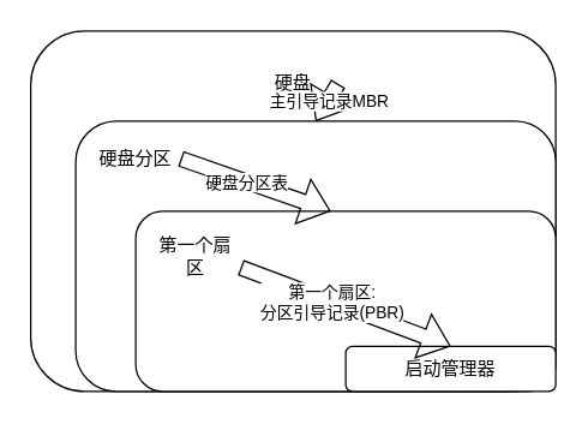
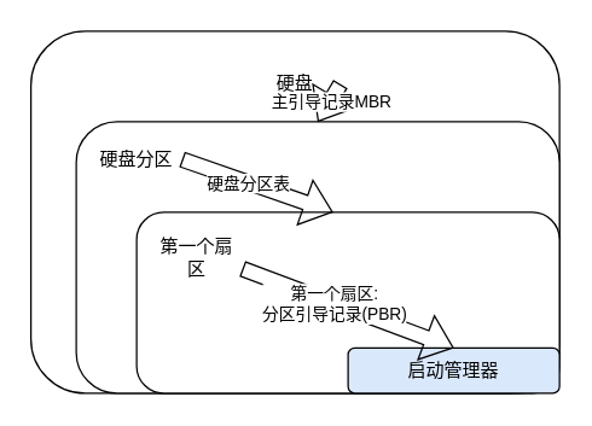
  <mxCell id="0" />
  <mxCell id="1" parent="0" />
  <mxCell id="2" value="" style="rounded=1;whiteSpace=wrap;html=1;" vertex="1" parent="1"><mxGeometry x="20" y="20" width="350" height="240" as="geometry" /></mxCell>
  <mxCell id="3" value="硬盘" style="text;html=1;strokeColor=none;fillColor=none;align=center;verticalAlign=middle;whiteSpace=wrap;rounded=0;" vertex="1" parent="1"><mxGeometry x="165" y="40" width="60" height="30" as="geometry" /></mxCell>
  <mxCell id="4" value="" style="rounded=1;whiteSpace=wrap;html=1;" vertex="1" parent="1"><mxGeometry x="50" y="80" width="320" height="180" as="geometry" /></mxCell>
  <mxCell id="5" value="硬盘分区" style="text;html=1;strokeColor=none;fillColor=none;align=center;verticalAlign=middle;whiteSpace=wrap;rounded=0;" vertex="1" parent="1"><mxGeometry x="60" y="90" width="60" height="30" as="geometry" /></mxCell>
  <mxCell id="6" value="" style="shape=flexArrow;endArrow=classic;html=1;rounded=0;exitX=1;exitY=0.5;exitDx=0;exitDy=0;entryX=0.5;entryY=0;entryDx=0;entryDy=0;" edge="1" parent="1" source="3" target="4"><mxGeometry width="50" height="50" relative="1" as="geometry"><mxPoint x="230" y="270" as="sourcePoint" /><mxPoint x="280" y="220" as="targetPoint" /></mxGeometry></mxCell>
  <mxCell id="7" value="主引导记录MBR" style="edgeLabel;html=1;align=center;verticalAlign=middle;resizable=0;points=[];" vertex="1" connectable="0" parent="6"><mxGeometry x="-0.137" relative="1" as="geometry"><mxPoint as="offset" /></mxGeometry></mxCell>
  <mxCell id="8" value="" style="rounded=1;whiteSpace=wrap;html=1;" vertex="1" parent="1"><mxGeometry x="90" y="140" width="280" height="120" as="geometry" /></mxCell>
  <mxCell id="9" value="" style="shape=flexArrow;endArrow=classic;html=1;rounded=0;exitX=1;exitY=0.5;exitDx=0;exitDy=0;entryX=0.5;entryY=0;entryDx=0;entryDy=0;" edge="1" parent="1"><mxGeometry width="50" height="50" relative="1" as="geometry"><mxPoint x="120" y="105" as="sourcePoint" /><mxPoint x="220" y="140" as="targetPoint" /></mxGeometry></mxCell>
  <mxCell id="10" value="硬盘分区表" style="edgeLabel;html=1;align=center;verticalAlign=middle;resizable=0;points=[];" vertex="1" connectable="0" parent="9"><mxGeometry x="-0.137" relative="1" as="geometry"><mxPoint as="offset" /></mxGeometry></mxCell>
  <mxCell id="11" value="第一个扇区" style="text;html=1;strokeColor=none;fillColor=none;align=center;verticalAlign=middle;whiteSpace=wrap;rounded=0;" vertex="1" parent="1"><mxGeometry x="100" y="155" width="60" height="30" as="geometry" /></mxCell>
- <mxCell id="12" value="启动管理器" style="rounded=1;whiteSpace=wrap;html=1;" vertex="1" parent="1"><mxGeometry x="230" y="230" width="140" height="30" as="geometry" /></mxCell>
+ <mxCell id="12" value="启动管理器" style="rounded=1;whiteSpace=wrap;html=1;fillColor=#dae8fc;" vertex="1" parent="1"><mxGeometry x="230" y="230" width="140" height="30" as="geometry" /></mxCell>
  <mxCell id="13" value="" style="shape=flexArrow;endArrow=classic;html=1;rounded=0;exitX=1;exitY=0.75;exitDx=0;exitDy=0;entryX=0.5;entryY=0;entryDx=0;entryDy=0;" edge="1" parent="1" source="11" target="12"><mxGeometry width="50" height="50" relative="1" as="geometry"><mxPoint x="204" y="165" as="sourcePoint" /><mxPoint x="304" y="200" as="targetPoint" /></mxGeometry></mxCell>
  <mxCell id="14" value="第一个扇区: &lt;br&gt;分区引导记录(PBR)" style="edgeLabel;html=1;align=center;verticalAlign=middle;resizable=0;points=[];" vertex="1" connectable="0" parent="13"><mxGeometry x="-0.137" relative="1" as="geometry"><mxPoint as="offset" /></mxGeometry></mxCell>
